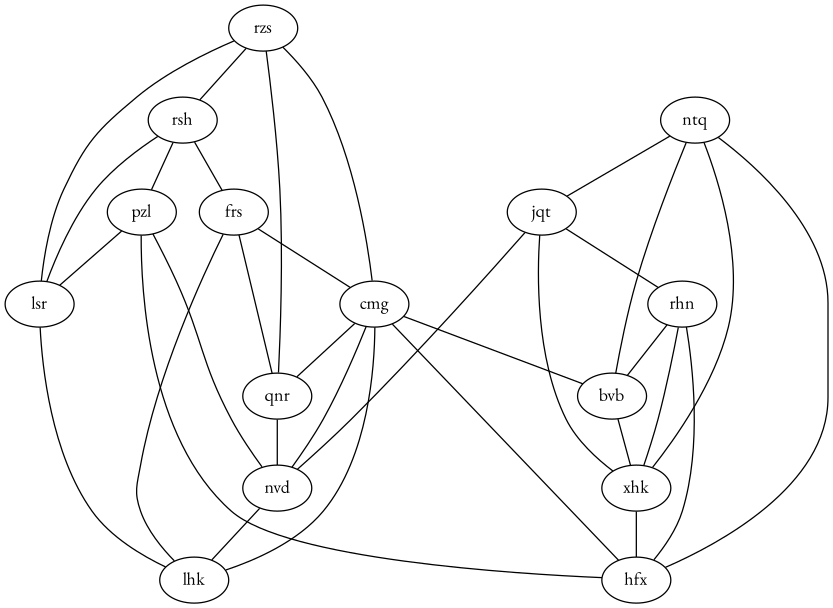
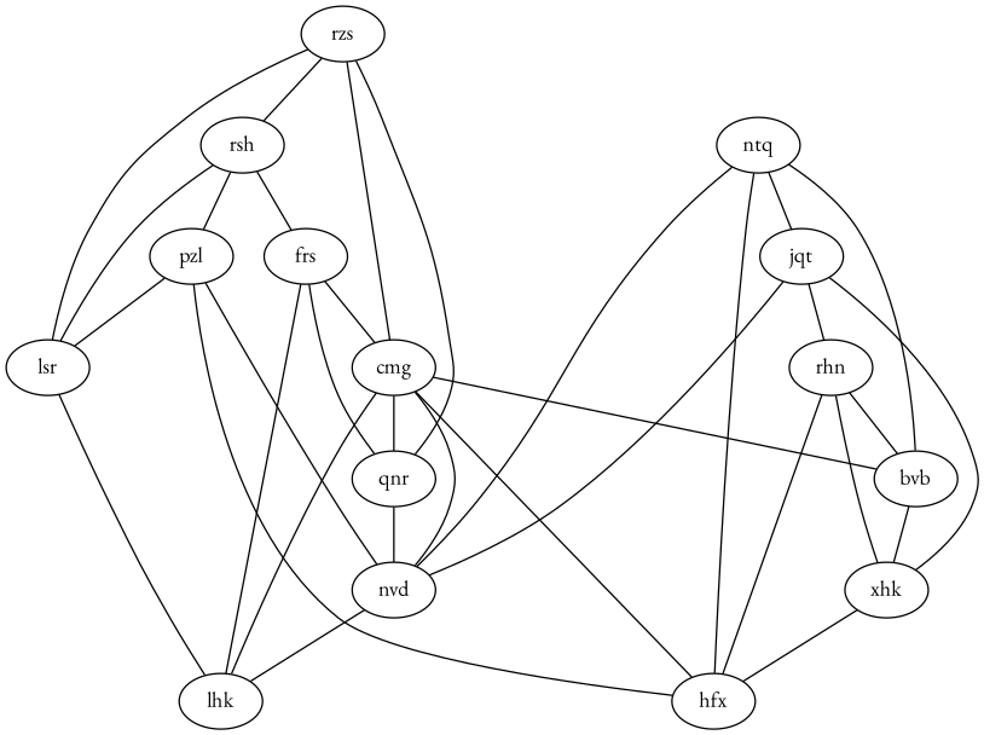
  graph {
    fontname="EB Garamond"
    node [fontname="EB Garamond"]
    edge [fontname="EB Garamond"]
    frs
    qnr
    lhk
    cmg
    nvd
    lsr
    rzs
    rsh
    bvb
    hfx
    pzl
    xhk
    ntq
    jqt
    rhn
    frs -- qnr
    frs -- lhk
    frs -- cmg
    qnr -- nvd
    cmg -- qnr
    cmg -- lhk
    cmg -- nvd
    cmg -- bvb
    cmg -- hfx
    nvd -- lhk
    lsr -- lhk
    rzs -- qnr
    rzs -- cmg
    rzs -- lsr
    rzs -- rsh
    rsh -- frs
    rsh -- lsr
    rsh -- pzl
    bvb -- xhk
    pzl -- nvd
    pzl -- lsr
    pzl -- hfx
    xhk -- hfx
    ntq -- bvb
    ntq -- hfx
-   ntq -- xhk
+   ntq -- nvd
    ntq -- jqt
    jqt -- nvd
    jqt -- xhk
    jqt -- rhn
    rhn -- bvb
    rhn -- hfx
    rhn -- xhk
  }
